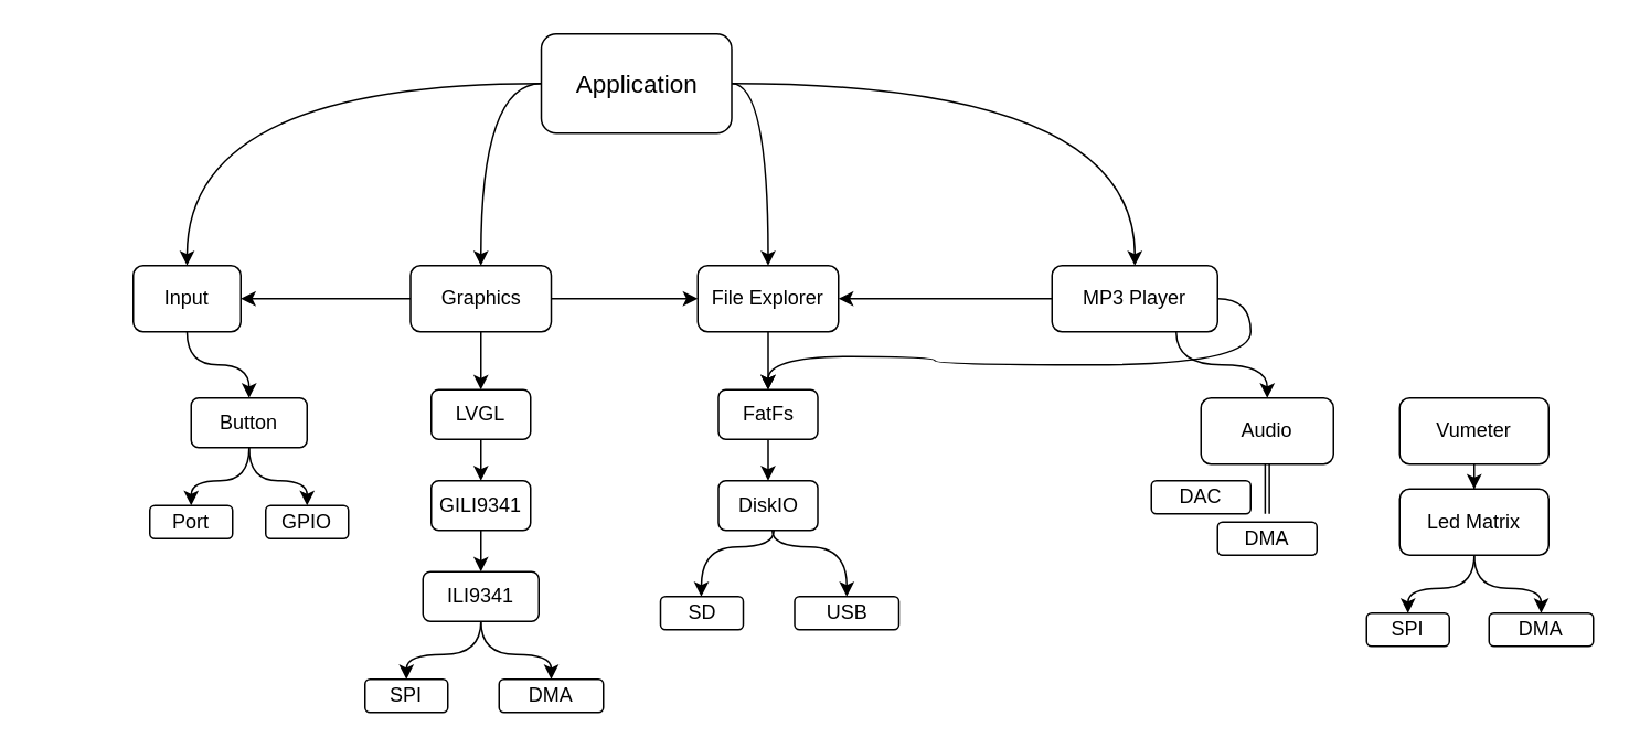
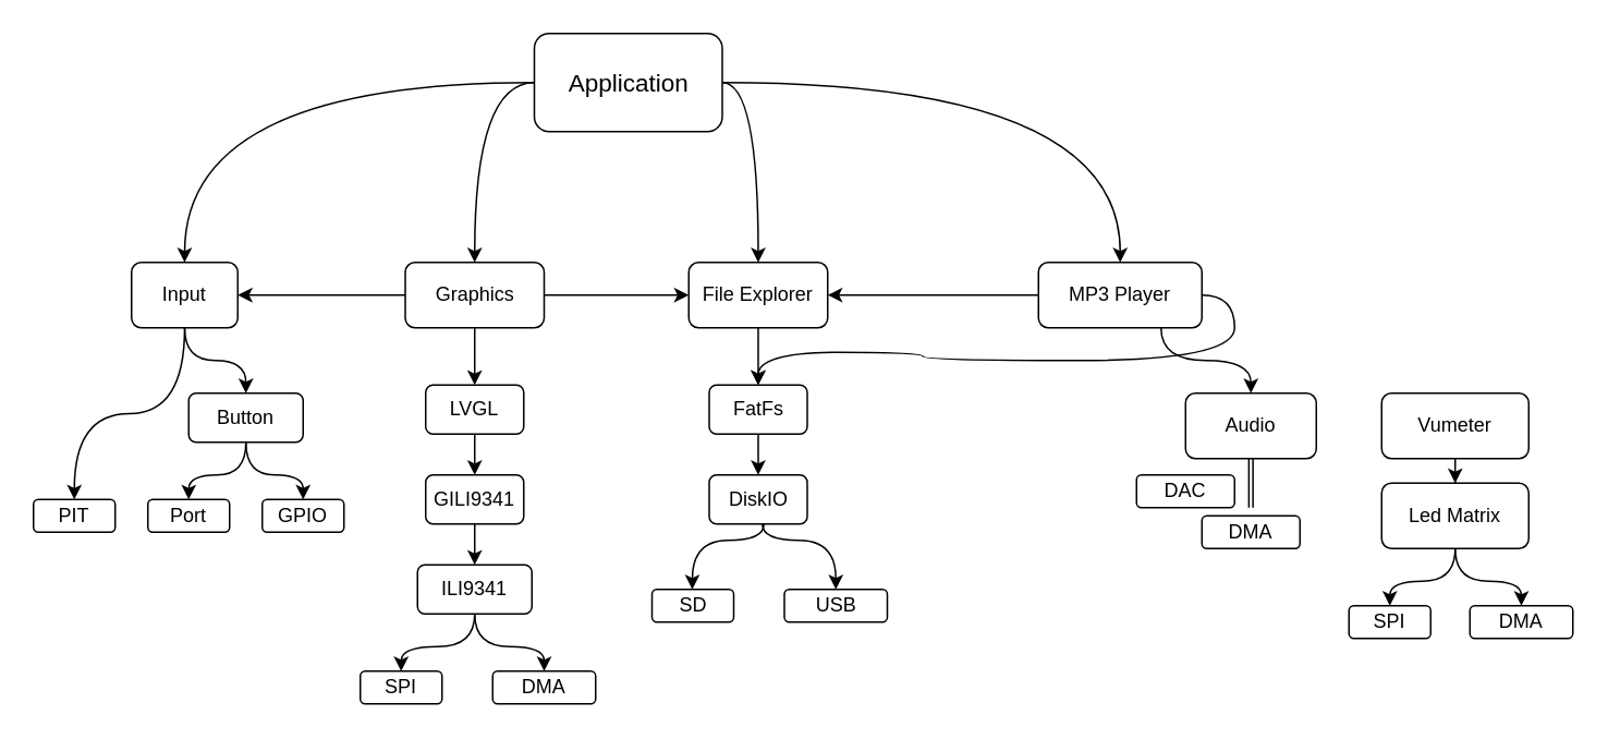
  <mxCell id="0" />
  <mxCell id="1" parent="0" />
  <mxCell id="2" style="rounded=0;orthogonalLoop=1;jettySize=auto;html=1;exitX=1;exitY=0.5;exitDx=0;exitDy=0;entryX=0.5;entryY=0;entryDx=0;entryDy=0;edgeStyle=orthogonalEdgeStyle;elbow=vertical;curved=1;" edge="1" parent="1" source="6" target="14"><mxGeometry relative="1" as="geometry" /></mxCell>
  <mxCell id="3" style="edgeStyle=orthogonalEdgeStyle;curved=1;rounded=0;orthogonalLoop=1;jettySize=auto;html=1;exitX=0;exitY=0.5;exitDx=0;exitDy=0;entryX=0.5;entryY=0;entryDx=0;entryDy=0;" edge="1" parent="1" source="6" target="37"><mxGeometry relative="1" as="geometry" /></mxCell>
  <mxCell id="4" style="edgeStyle=orthogonalEdgeStyle;curved=1;rounded=0;orthogonalLoop=1;jettySize=auto;html=1;entryX=0.5;entryY=0;entryDx=0;entryDy=0;exitX=0;exitY=0.5;exitDx=0;exitDy=0;" edge="1" parent="1" source="6" target="10"><mxGeometry relative="1" as="geometry" /></mxCell>
  <mxCell id="5" style="edgeStyle=orthogonalEdgeStyle;curved=1;rounded=0;orthogonalLoop=1;jettySize=auto;html=1;exitX=1;exitY=0.5;exitDx=0;exitDy=0;" edge="1" parent="1" source="6" target="21"><mxGeometry relative="1" as="geometry" /></mxCell>
  <mxCell id="6" value="&lt;font style=&quot;font-size: 15px&quot;&gt;Application&lt;/font&gt;" style="rounded=1;whiteSpace=wrap;html=1;" vertex="1" parent="1"><mxGeometry x="326.5" y="20" width="115" height="60" as="geometry" /></mxCell>
  <mxCell id="7" style="edgeStyle=orthogonalEdgeStyle;rounded=0;orthogonalLoop=1;jettySize=auto;html=1;curved=1;entryX=0;entryY=0.5;entryDx=0;entryDy=0;" edge="1" parent="1" source="10" target="21"><mxGeometry relative="1" as="geometry"><mxPoint x="406.029" y="179.529" as="targetPoint" /></mxGeometry></mxCell>
  <mxCell id="8" style="edgeStyle=orthogonalEdgeStyle;rounded=0;orthogonalLoop=1;jettySize=auto;html=1;entryX=0.5;entryY=0;entryDx=0;entryDy=0;" edge="1" parent="1" source="10" target="34"><mxGeometry relative="1" as="geometry" /></mxCell>
  <mxCell id="9" style="edgeStyle=orthogonalEdgeStyle;rounded=0;orthogonalLoop=1;jettySize=auto;html=1;entryX=1;entryY=0.5;entryDx=0;entryDy=0;" edge="1" parent="1" source="10" target="37"><mxGeometry relative="1" as="geometry" /></mxCell>
  <mxCell id="10" value="Graphics" style="rounded=1;whiteSpace=wrap;html=1;" vertex="1" parent="1"><mxGeometry x="247.5" y="160" width="85" height="40" as="geometry" /></mxCell>
  <mxCell id="11" style="edgeStyle=orthogonalEdgeStyle;rounded=0;orthogonalLoop=1;jettySize=auto;html=1;entryX=1;entryY=0.5;entryDx=0;entryDy=0;curved=1;" edge="1" parent="1" source="14" target="21"><mxGeometry relative="1" as="geometry" /></mxCell>
  <mxCell id="12" style="edgeStyle=orthogonalEdgeStyle;rounded=0;orthogonalLoop=1;jettySize=auto;html=1;exitX=1;exitY=0.5;exitDx=0;exitDy=0;curved=1;" edge="1" parent="1" source="14" target="16"><mxGeometry relative="1" as="geometry" /></mxCell>
  <mxCell id="13" style="edgeStyle=orthogonalEdgeStyle;rounded=0;orthogonalLoop=1;jettySize=auto;html=1;exitX=0.75;exitY=1;exitDx=0;exitDy=0;entryX=0.5;entryY=0;entryDx=0;entryDy=0;curved=1;" edge="1" parent="1" source="14" target="19"><mxGeometry relative="1" as="geometry" /></mxCell>
  <mxCell id="14" value="MP3 Player&lt;br&gt;" style="rounded=1;whiteSpace=wrap;html=1;" vertex="1" parent="1"><mxGeometry x="635" y="160" width="100" height="40" as="geometry" /></mxCell>
  <mxCell id="15" style="edgeStyle=orthogonalEdgeStyle;rounded=0;orthogonalLoop=1;jettySize=auto;html=1;entryX=0.5;entryY=0;entryDx=0;entryDy=0;" edge="1" parent="1" source="16" target="24"><mxGeometry relative="1" as="geometry" /></mxCell>
  <mxCell id="16" value="FatFs&lt;br&gt;" style="rounded=1;whiteSpace=wrap;html=1;" vertex="1" parent="1"><mxGeometry x="433.5" y="235" width="60" height="30" as="geometry" /></mxCell>
  <mxCell id="17" value="" style="edgeStyle=orthogonalEdgeStyle;rounded=0;orthogonalLoop=1;jettySize=auto;html=1;entryX=0.5;entryY=0;entryDx=0;entryDy=0;" edge="1" parent="1" source="18" target="32"><mxGeometry relative="1" as="geometry"><mxPoint x="890" y="360" as="targetPoint" /></mxGeometry></mxCell>
  <mxCell id="18" value="Vumeter&lt;br&gt;" style="rounded=1;whiteSpace=wrap;html=1;" vertex="1" parent="1"><mxGeometry x="845" y="240" width="90" height="40" as="geometry" /></mxCell>
  <mxCell id="19" value="Audio" style="rounded=1;whiteSpace=wrap;html=1;" vertex="1" parent="1"><mxGeometry x="725" y="240" width="80" height="40" as="geometry" /></mxCell>
  <mxCell id="20" style="edgeStyle=orthogonalEdgeStyle;rounded=0;orthogonalLoop=1;jettySize=auto;html=1;exitX=0.5;exitY=1;exitDx=0;exitDy=0;entryX=0.5;entryY=0;entryDx=0;entryDy=0;" edge="1" parent="1" source="21" target="16"><mxGeometry relative="1" as="geometry" /></mxCell>
  <mxCell id="21" value="File Explorer&lt;br&gt;" style="rounded=1;whiteSpace=wrap;html=1;" vertex="1" parent="1"><mxGeometry x="421" y="160" width="85" height="40" as="geometry" /></mxCell>
  <mxCell id="22" style="edgeStyle=orthogonalEdgeStyle;rounded=0;orthogonalLoop=1;jettySize=auto;html=1;entryX=0.493;entryY=0;entryDx=0;entryDy=0;entryPerimeter=0;curved=1;" edge="1" parent="1" source="24" target="25"><mxGeometry relative="1" as="geometry"><Array as="points"><mxPoint x="467" y="330" /><mxPoint x="423" y="330" /></Array></mxGeometry></mxCell>
  <mxCell id="23" style="edgeStyle=orthogonalEdgeStyle;curved=1;rounded=0;orthogonalLoop=1;jettySize=auto;html=1;entryX=0.5;entryY=0;entryDx=0;entryDy=0;" edge="1" parent="1" source="24" target="26"><mxGeometry relative="1" as="geometry"><Array as="points"><mxPoint x="466" y="330" /><mxPoint x="511" y="330" /></Array></mxGeometry></mxCell>
  <mxCell id="24" value="DiskIO&lt;br&gt;" style="rounded=1;whiteSpace=wrap;html=1;" vertex="1" parent="1"><mxGeometry x="433.5" y="290" width="60" height="30" as="geometry" /></mxCell>
  <mxCell id="25" value="SD&lt;br&gt;" style="rounded=1;whiteSpace=wrap;html=1;" vertex="1" parent="1"><mxGeometry x="398.5" y="360" width="50" height="20" as="geometry" /></mxCell>
  <mxCell id="26" value="USB&lt;br&gt;" style="rounded=1;whiteSpace=wrap;html=1;" vertex="1" parent="1"><mxGeometry x="479.5" y="360" width="63" height="20" as="geometry" /></mxCell>
  <mxCell id="27" value="DAC&lt;br&gt;" style="rounded=1;whiteSpace=wrap;html=1;" vertex="1" parent="1"><mxGeometry x="695" y="290" width="60" height="20" as="geometry" /></mxCell>
  <mxCell id="28" value="" style="shape=link;html=1;width=-2.5;entryX=0.5;entryY=1;entryDx=0;entryDy=0;" edge="1" parent="1" target="19"><mxGeometry width="50" height="50" relative="1" as="geometry"><mxPoint x="765" y="310" as="sourcePoint" /><mxPoint x="755" y="390" as="targetPoint" /></mxGeometry></mxCell>
  <mxCell id="29" value="DMA&lt;br&gt;" style="rounded=1;whiteSpace=wrap;html=1;" vertex="1" parent="1"><mxGeometry x="735" y="315" width="60" height="20" as="geometry" /></mxCell>
  <mxCell id="30" style="edgeStyle=orthogonalEdgeStyle;curved=1;rounded=0;orthogonalLoop=1;jettySize=auto;html=1;exitX=0.5;exitY=1;exitDx=0;exitDy=0;entryX=0.5;entryY=0;entryDx=0;entryDy=0;" edge="1" parent="1" source="32" target="51"><mxGeometry relative="1" as="geometry" /></mxCell>
  <mxCell id="31" style="edgeStyle=orthogonalEdgeStyle;curved=1;rounded=0;orthogonalLoop=1;jettySize=auto;html=1;exitX=0.5;exitY=1;exitDx=0;exitDy=0;" edge="1" parent="1" source="32" target="52"><mxGeometry relative="1" as="geometry" /></mxCell>
  <mxCell id="32" value="Led Matrix&lt;br&gt;" style="rounded=1;whiteSpace=wrap;html=1;" vertex="1" parent="1"><mxGeometry x="845" y="295" width="90" height="40" as="geometry" /></mxCell>
  <mxCell id="33" style="edgeStyle=orthogonalEdgeStyle;rounded=0;orthogonalLoop=1;jettySize=auto;html=1;exitX=0.5;exitY=1;exitDx=0;exitDy=0;entryX=0.5;entryY=0;entryDx=0;entryDy=0;" edge="1" parent="1" source="34" target="44"><mxGeometry relative="1" as="geometry" /></mxCell>
  <mxCell id="34" value="LVGL" style="rounded=1;whiteSpace=wrap;html=1;" vertex="1" parent="1"><mxGeometry x="260" y="235" width="60" height="30" as="geometry" /></mxCell>
  <mxCell id="35" value="" style="edgeStyle=orthogonalEdgeStyle;rounded=0;orthogonalLoop=1;jettySize=auto;html=1;curved=1;" edge="1" parent="1" source="37" target="40"><mxGeometry relative="1" as="geometry" /></mxCell>
+ <mxCell id="36" style="edgeStyle=orthogonalEdgeStyle;curved=1;rounded=0;orthogonalLoop=1;jettySize=auto;html=1;entryX=0.5;entryY=0;entryDx=0;entryDy=0;exitX=0.5;exitY=1;exitDx=0;exitDy=0;" edge="1" parent="1" source="37" target="48"><mxGeometry relative="1" as="geometry" /></mxCell>
  <mxCell id="37" value="Input&lt;br&gt;" style="rounded=1;whiteSpace=wrap;html=1;" vertex="1" parent="1"><mxGeometry x="80" y="160" width="65" height="40" as="geometry" /></mxCell>
  <mxCell id="38" style="edgeStyle=orthogonalEdgeStyle;rounded=0;orthogonalLoop=1;jettySize=auto;html=1;entryX=0.5;entryY=0;entryDx=0;entryDy=0;curved=1;" edge="1" parent="1" source="40" target="41"><mxGeometry relative="1" as="geometry" /></mxCell>
  <mxCell id="39" style="edgeStyle=orthogonalEdgeStyle;rounded=0;orthogonalLoop=1;jettySize=auto;html=1;entryX=0.5;entryY=0;entryDx=0;entryDy=0;curved=1;" edge="1" parent="1" source="40" target="42"><mxGeometry relative="1" as="geometry" /></mxCell>
  <mxCell id="40" value="Button&lt;br&gt;" style="rounded=1;whiteSpace=wrap;html=1;" vertex="1" parent="1"><mxGeometry x="115" y="240" width="70" height="30" as="geometry" /></mxCell>
  <mxCell id="41" value="Port&lt;br&gt;" style="rounded=1;whiteSpace=wrap;html=1;" vertex="1" parent="1"><mxGeometry x="90" y="305" width="50" height="20" as="geometry" /></mxCell>
  <mxCell id="42" value="GPIO&lt;br&gt;" style="rounded=1;whiteSpace=wrap;html=1;" vertex="1" parent="1"><mxGeometry x="160" y="305" width="50" height="20" as="geometry" /></mxCell>
  <mxCell id="43" style="edgeStyle=orthogonalEdgeStyle;rounded=0;orthogonalLoop=1;jettySize=auto;html=1;entryX=0.5;entryY=0;entryDx=0;entryDy=0;" edge="1" parent="1" source="44" target="47"><mxGeometry relative="1" as="geometry" /></mxCell>
  <mxCell id="44" value="GILI9341" style="rounded=1;whiteSpace=wrap;html=1;" vertex="1" parent="1"><mxGeometry x="260" y="290" width="60" height="30" as="geometry" /></mxCell>
  <mxCell id="45" style="edgeStyle=orthogonalEdgeStyle;curved=1;rounded=0;orthogonalLoop=1;jettySize=auto;html=1;exitX=0.5;exitY=1;exitDx=0;exitDy=0;entryX=0.5;entryY=0;entryDx=0;entryDy=0;" edge="1" parent="1" source="47" target="49"><mxGeometry relative="1" as="geometry" /></mxCell>
  <mxCell id="46" style="edgeStyle=orthogonalEdgeStyle;curved=1;rounded=0;orthogonalLoop=1;jettySize=auto;html=1;entryX=0.5;entryY=0;entryDx=0;entryDy=0;" edge="1" parent="1" source="47" target="50"><mxGeometry relative="1" as="geometry" /></mxCell>
  <mxCell id="47" value="ILI9341" style="rounded=1;whiteSpace=wrap;html=1;" vertex="1" parent="1"><mxGeometry x="255" y="345" width="70" height="30" as="geometry" /></mxCell>
+ <mxCell id="48" value="PIT&lt;br&gt;" style="rounded=1;whiteSpace=wrap;html=1;" vertex="1" parent="1"><mxGeometry x="20" y="305" width="50" height="20" as="geometry" /></mxCell>
  <mxCell id="49" value="SPI&lt;br&gt;" style="rounded=1;whiteSpace=wrap;html=1;" vertex="1" parent="1"><mxGeometry x="220" y="410" width="50" height="20" as="geometry" /></mxCell>
  <mxCell id="50" value="DMA" style="rounded=1;whiteSpace=wrap;html=1;" vertex="1" parent="1"><mxGeometry x="301" y="410" width="63" height="20" as="geometry" /></mxCell>
  <mxCell id="51" value="SPI&lt;br&gt;" style="rounded=1;whiteSpace=wrap;html=1;" vertex="1" parent="1"><mxGeometry x="825" y="370" width="50" height="20" as="geometry" /></mxCell>
  <mxCell id="52" value="DMA" style="rounded=1;whiteSpace=wrap;html=1;" vertex="1" parent="1"><mxGeometry x="899" y="370" width="63" height="20" as="geometry" /></mxCell>
